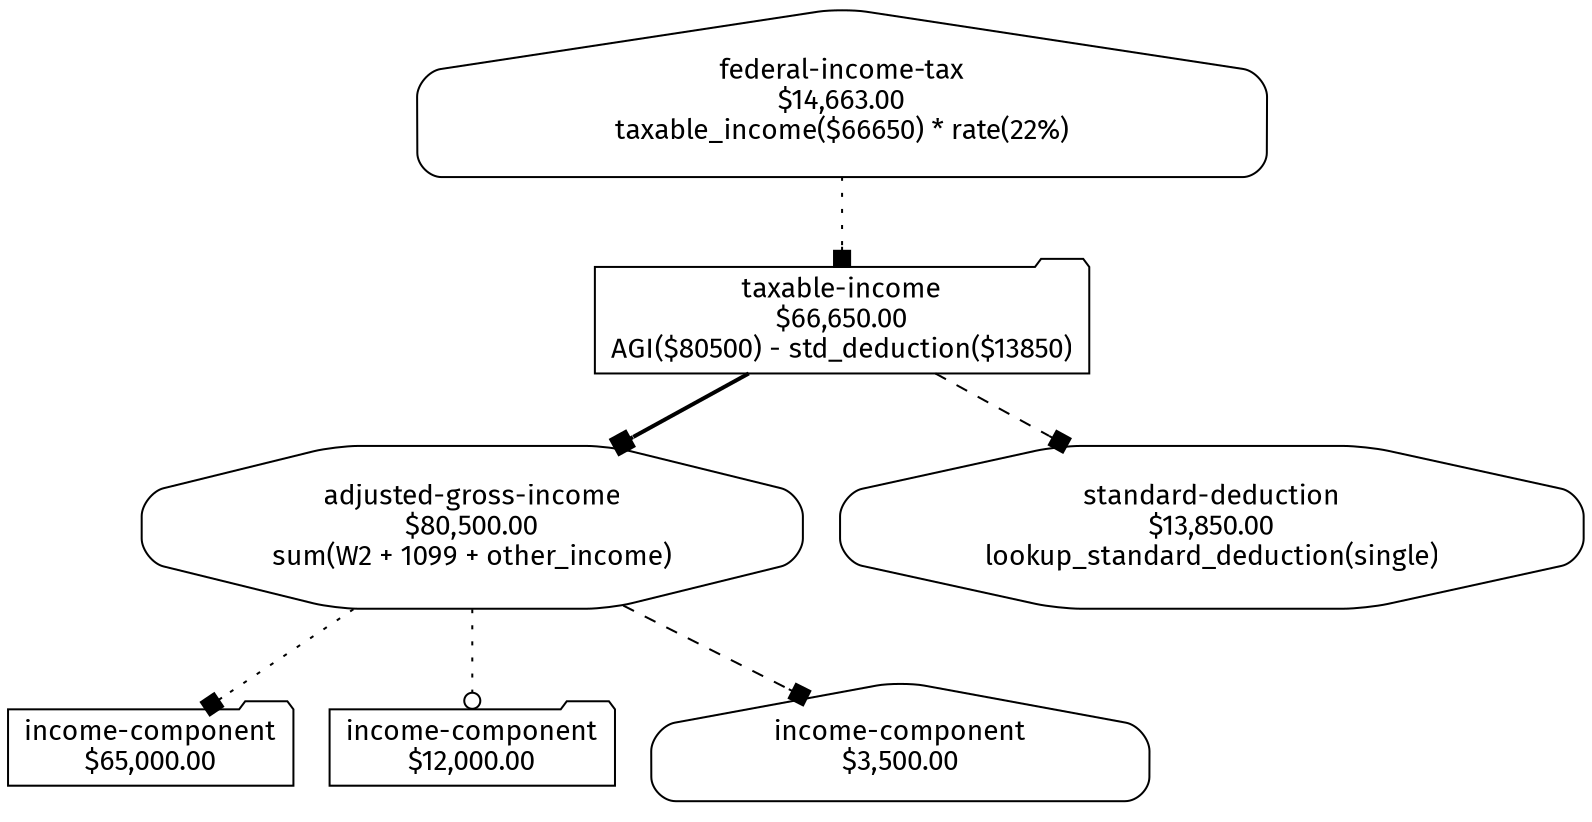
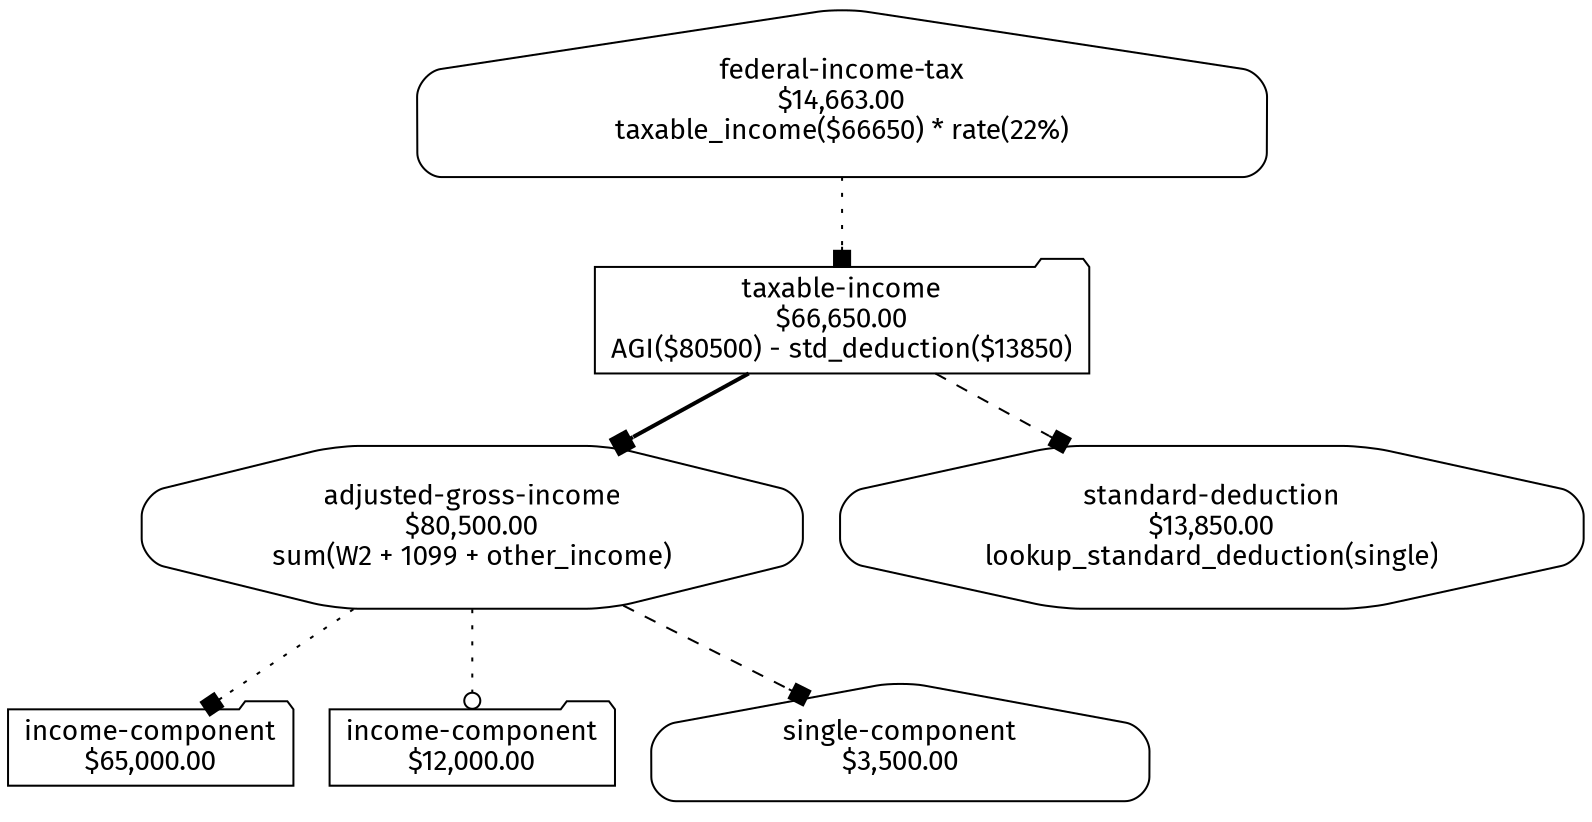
  digraph {
    rankdir=TB
    fontname="Fira Sans"
    node [shape=folder style=rounded fontname="Fira Sans"]
    edge [style=dotted arrowhead=box fontname="Fira Sans"]
    n1 [label="federal-income-tax\n$14,663.00\ntaxable_income($66650) * rate(22%)" shape=house]
    n2 [label="taxable-income\n$66,650.00\nAGI($80500) - std_deduction($13850)"]
    n3 [label="adjusted-gross-income\n$80,500.00\nsum(W2 + 1099 + other_income)" shape=octagon]
    n4 [label="standard-deduction\n$13,850.00\nlookup_standard_deduction(single)" shape=octagon]
    n5 [label="income-component\n$65,000.00"]
    n6 [label="income-component\n$12,000.00"]
-   n7 [label="income-component\n$3,500.00" shape=house]
+   n7 [label="single-component\n$3,500.00" shape=house]
    n1 -> n2
    n2 -> n3 [style=bold]
    n2 -> n4 [style=dashed]
    n3 -> n5
    n3 -> n6 [arrowhead=odot]
    n3 -> n7 [style=dashed]
  }
